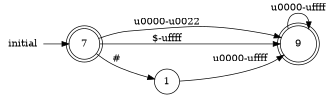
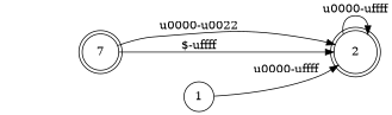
  digraph {
    rankdir=LR
    node [shape=doublecircle]
    n1 [label=7]
-   2 [label=9]
+   2
    1 [shape=circle]
-   initial [shape=plaintext]
    n1 -> 2 [label="\u0000-\u0022"]
    n1 -> 2 [label="$-\uffff"]
-   n1 -> 1 [label="#"]
    2 -> 2 [label="\u0000-\uffff"]
    1 -> 2 [label="\u0000-\uffff"]
-   initial -> n1
  }
